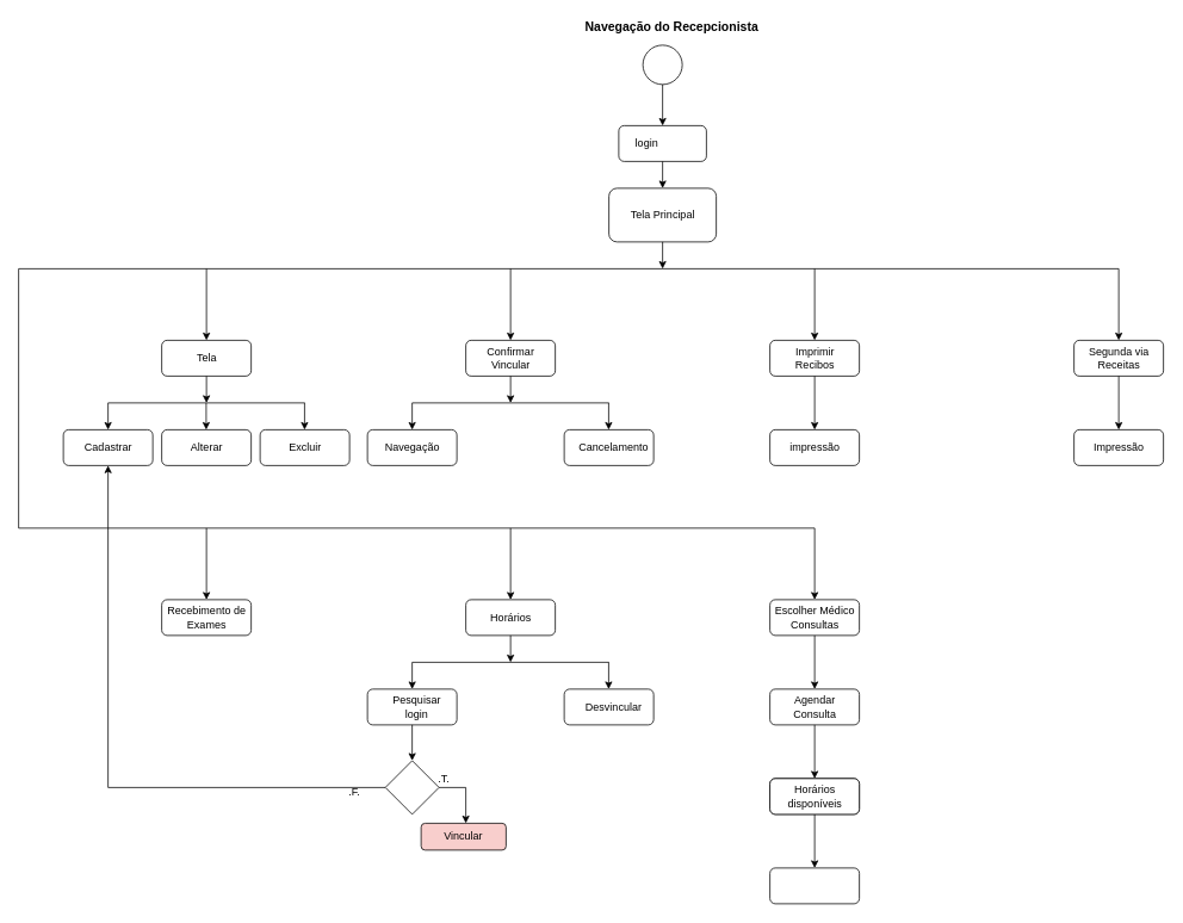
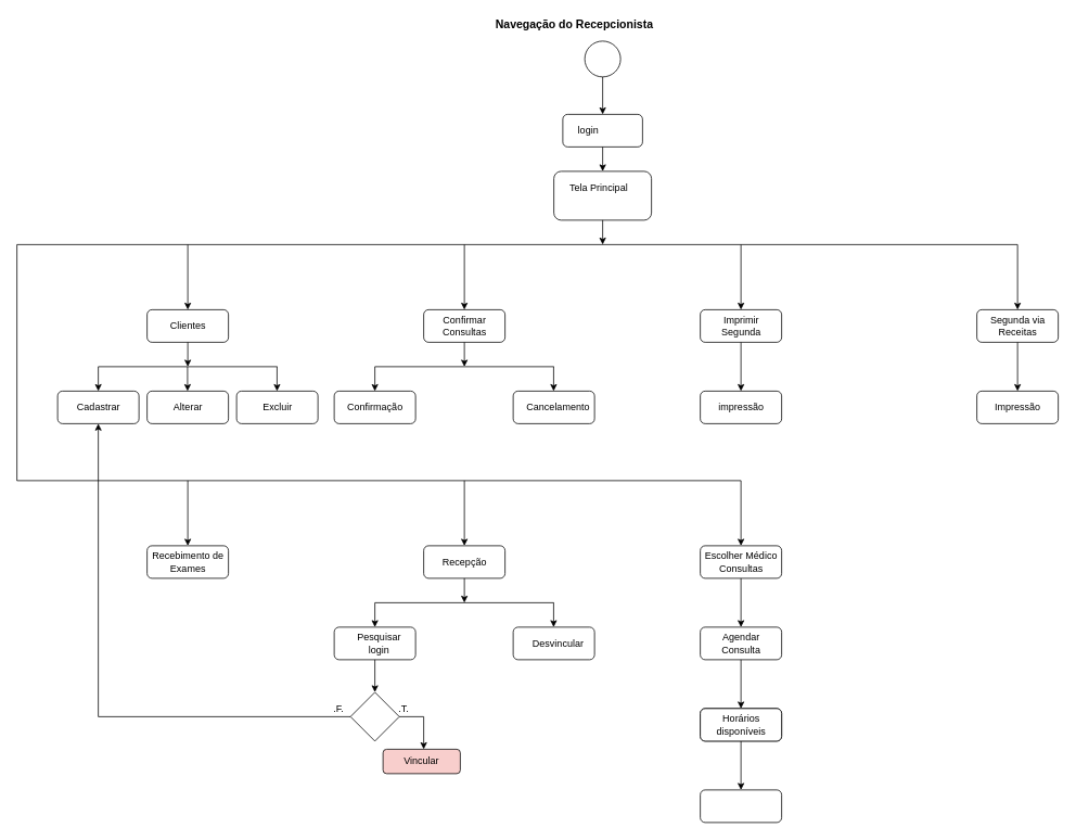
  <mxCell id="0" />
  <mxCell id="1" parent="0" />
  <mxCell id="2" value="" style="ellipse;whiteSpace=wrap;html=1;aspect=fixed;" vertex="1" parent="1"><mxGeometry x="718" y="50" width="44" height="44" as="geometry" /></mxCell>
  <mxCell id="3" value="" style="endArrow=classic;html=1;exitX=0.5;exitY=1;exitDx=0;exitDy=0;entryX=0.5;entryY=0;entryDx=0;entryDy=0;" edge="1" parent="1" source="2" target="4"><mxGeometry width="50" height="50" relative="1" as="geometry"><mxPoint x="620" y="300" as="sourcePoint" /><mxPoint x="632" y="140" as="targetPoint" /></mxGeometry></mxCell>
  <mxCell id="4" value="" style="rounded=1;whiteSpace=wrap;html=1;" vertex="1" parent="1"><mxGeometry x="691" y="140" width="98" height="40" as="geometry" /></mxCell>
  <mxCell id="5" value="" style="endArrow=none;html=1;" edge="1" parent="1"><mxGeometry width="50" height="50" relative="1" as="geometry"><mxPoint x="20" y="300" as="sourcePoint" /><mxPoint x="1250" y="300" as="targetPoint" /></mxGeometry></mxCell>
  <mxCell id="6" value="" style="rounded=1;whiteSpace=wrap;html=1;" vertex="1" parent="1"><mxGeometry x="680" y="210" width="120" height="60" as="geometry" /></mxCell>
  <mxCell id="7" value="" style="endArrow=classic;html=1;" edge="1" parent="1"><mxGeometry width="50" height="50" relative="1" as="geometry"><mxPoint x="230" y="300" as="sourcePoint" /><mxPoint x="230" y="380" as="targetPoint" /></mxGeometry></mxCell>
  <mxCell id="8" value="" style="rounded=1;whiteSpace=wrap;html=1;" vertex="1" parent="1"><mxGeometry x="180" y="380" width="100" height="40" as="geometry" /></mxCell>
- <mxCell id="9" value="Tela" style="text;html=1;align=center;verticalAlign=middle;resizable=0;points=[];autosize=1;" vertex="1" parent="1"><mxGeometry x="200" y="390" width="60" height="20" as="geometry" /></mxCell>
+ <mxCell id="9" value="Clientes" style="text;html=1;align=center;verticalAlign=middle;resizable=0;points=[];autosize=1;" vertex="1" parent="1"><mxGeometry x="200" y="390" width="60" height="20" as="geometry" /></mxCell>
  <mxCell id="10" value="" style="endArrow=classic;html=1;exitX=0.5;exitY=1;exitDx=0;exitDy=0;" edge="1" parent="1" source="8"><mxGeometry width="50" height="50" relative="1" as="geometry"><mxPoint x="220" y="470" as="sourcePoint" /><mxPoint x="230" y="450" as="targetPoint" /></mxGeometry></mxCell>
  <mxCell id="11" value="" style="endArrow=none;html=1;" edge="1" parent="1"><mxGeometry width="50" height="50" relative="1" as="geometry"><mxPoint x="120" y="450" as="sourcePoint" /><mxPoint x="340" y="450" as="targetPoint" /></mxGeometry></mxCell>
  <mxCell id="12" value="" style="endArrow=classic;html=1;" edge="1" parent="1"><mxGeometry width="50" height="50" relative="1" as="geometry"><mxPoint x="120" y="450" as="sourcePoint" /><mxPoint x="120" y="480" as="targetPoint" /></mxGeometry></mxCell>
  <mxCell id="13" value="" style="rounded=1;whiteSpace=wrap;html=1;" vertex="1" parent="1"><mxGeometry x="70" y="480" width="100" height="40" as="geometry" /></mxCell>
  <mxCell id="14" value="" style="endArrow=classic;html=1;" edge="1" parent="1"><mxGeometry width="50" height="50" relative="1" as="geometry"><mxPoint x="229.71" y="450" as="sourcePoint" /><mxPoint x="229.71" y="480" as="targetPoint" /></mxGeometry></mxCell>
  <mxCell id="15" value="" style="endArrow=classic;html=1;" edge="1" parent="1"><mxGeometry width="50" height="50" relative="1" as="geometry"><mxPoint x="339.71" y="450" as="sourcePoint" /><mxPoint x="339.71" y="480" as="targetPoint" /></mxGeometry></mxCell>
  <mxCell id="16" value="" style="rounded=1;whiteSpace=wrap;html=1;" vertex="1" parent="1"><mxGeometry x="180" y="480" width="100" height="40" as="geometry" /></mxCell>
  <mxCell id="17" value="" style="rounded=1;whiteSpace=wrap;html=1;" vertex="1" parent="1"><mxGeometry x="290" y="480" width="100" height="40" as="geometry" /></mxCell>
  <mxCell id="18" value="Cadastrar" style="text;html=1;align=center;verticalAlign=middle;resizable=0;points=[];autosize=1;" vertex="1" parent="1"><mxGeometry x="85" y="490" width="70" height="20" as="geometry" /></mxCell>
  <mxCell id="19" value="Alterar" style="text;html=1;align=center;verticalAlign=middle;resizable=0;points=[];autosize=1;" vertex="1" parent="1"><mxGeometry x="205" y="490" width="50" height="20" as="geometry" /></mxCell>
  <mxCell id="20" value="Excluir" style="text;html=1;align=center;verticalAlign=middle;resizable=0;points=[];autosize=1;" vertex="1" parent="1"><mxGeometry x="315" y="490" width="50" height="20" as="geometry" /></mxCell>
  <mxCell id="21" value="" style="endArrow=classic;html=1;" edge="1" parent="1"><mxGeometry width="50" height="50" relative="1" as="geometry"><mxPoint x="570" y="300" as="sourcePoint" /><mxPoint x="570" y="380" as="targetPoint" /></mxGeometry></mxCell>
  <mxCell id="22" value="" style="rounded=1;whiteSpace=wrap;html=1;" vertex="1" parent="1"><mxGeometry x="520" y="380" width="100" height="40" as="geometry" /></mxCell>
  <mxCell id="23" value="" style="endArrow=classic;html=1;exitX=0.5;exitY=1;exitDx=0;exitDy=0;" edge="1" parent="1" source="22"><mxGeometry width="50" height="50" relative="1" as="geometry"><mxPoint x="560" y="470" as="sourcePoint" /><mxPoint x="570" y="450" as="targetPoint" /></mxGeometry></mxCell>
  <mxCell id="24" value="" style="endArrow=none;html=1;" edge="1" parent="1"><mxGeometry width="50" height="50" relative="1" as="geometry"><mxPoint x="460" y="450" as="sourcePoint" /><mxPoint x="680" y="450" as="targetPoint" /></mxGeometry></mxCell>
  <mxCell id="25" value="" style="endArrow=classic;html=1;" edge="1" parent="1"><mxGeometry width="50" height="50" relative="1" as="geometry"><mxPoint x="460" y="450" as="sourcePoint" /><mxPoint x="460" y="480" as="targetPoint" /></mxGeometry></mxCell>
  <mxCell id="26" value="" style="rounded=1;whiteSpace=wrap;html=1;" vertex="1" parent="1"><mxGeometry x="410" y="480" width="100" height="40" as="geometry" /></mxCell>
  <mxCell id="27" value="" style="endArrow=classic;html=1;" edge="1" parent="1"><mxGeometry width="50" height="50" relative="1" as="geometry"><mxPoint x="679.71" y="450" as="sourcePoint" /><mxPoint x="679.71" y="480" as="targetPoint" /></mxGeometry></mxCell>
  <mxCell id="28" value="" style="rounded=1;whiteSpace=wrap;html=1;" vertex="1" parent="1"><mxGeometry x="630" y="480" width="100" height="40" as="geometry" /></mxCell>
- <mxCell id="29" value="&lt;div&gt;Confirmar &lt;br&gt;&lt;/div&gt;&lt;div&gt;Vincular&lt;/div&gt;" style="text;html=1;align=center;verticalAlign=middle;resizable=0;points=[];autosize=1;" vertex="1" parent="1"><mxGeometry x="535" y="385" width="70" height="30" as="geometry" /></mxCell>
- <mxCell id="30" value="Navegação" style="text;html=1;align=center;verticalAlign=middle;resizable=0;points=[];autosize=1;" vertex="1" parent="1"><mxGeometry x="415" y="490" width="90" height="20" as="geometry" /></mxCell>
+ <mxCell id="29" value="&lt;div&gt;Confirmar &lt;br&gt;&lt;/div&gt;&lt;div&gt;Consultas&lt;/div&gt;" style="text;html=1;align=center;verticalAlign=middle;resizable=0;points=[];autosize=1;" vertex="1" parent="1"><mxGeometry x="535" y="385" width="70" height="30" as="geometry" /></mxCell>
+ <mxCell id="30" value="Confirmação" style="text;html=1;align=center;verticalAlign=middle;resizable=0;points=[];autosize=1;" vertex="1" parent="1"><mxGeometry x="415" y="490" width="90" height="20" as="geometry" /></mxCell>
  <mxCell id="31" value="Cancelamento" style="text;html=1;align=center;verticalAlign=middle;resizable=0;points=[];autosize=1;" vertex="1" parent="1"><mxGeometry x="635" y="490" width="100" height="20" as="geometry" /></mxCell>
  <mxCell id="32" value="" style="endArrow=classic;html=1;" edge="1" parent="1"><mxGeometry width="50" height="50" relative="1" as="geometry"><mxPoint x="910" y="300" as="sourcePoint" /><mxPoint x="910" y="380" as="targetPoint" /></mxGeometry></mxCell>
  <mxCell id="33" value="" style="rounded=1;whiteSpace=wrap;html=1;" vertex="1" parent="1"><mxGeometry x="860" y="380" width="100" height="40" as="geometry" /></mxCell>
- <mxCell id="34" value="&lt;div&gt;Imprimir&lt;/div&gt;&lt;div&gt;Recibos&lt;br&gt;&lt;/div&gt;" style="text;html=1;align=center;verticalAlign=middle;resizable=0;points=[];autosize=1;" vertex="1" parent="1"><mxGeometry x="880" y="385" width="60" height="30" as="geometry" /></mxCell>
+ <mxCell id="34" value="&lt;div&gt;Imprimir&lt;/div&gt;&lt;div&gt;Segunda&lt;br&gt;&lt;/div&gt;" style="text;html=1;align=center;verticalAlign=middle;resizable=0;points=[];autosize=1;" vertex="1" parent="1"><mxGeometry x="880" y="385" width="60" height="30" as="geometry" /></mxCell>
  <mxCell id="35" value="" style="endArrow=classic;html=1;exitX=0.5;exitY=1;exitDx=0;exitDy=0;entryX=0.5;entryY=0;entryDx=0;entryDy=0;" edge="1" parent="1" source="33" target="36"><mxGeometry width="50" height="50" relative="1" as="geometry"><mxPoint x="900" y="470" as="sourcePoint" /><mxPoint x="910" y="450" as="targetPoint" /></mxGeometry></mxCell>
  <mxCell id="36" value="" style="rounded=1;whiteSpace=wrap;html=1;" vertex="1" parent="1"><mxGeometry x="860" y="480" width="100" height="40" as="geometry" /></mxCell>
  <mxCell id="37" value="impressão" style="text;html=1;align=center;verticalAlign=middle;resizable=0;points=[];autosize=1;" vertex="1" parent="1"><mxGeometry x="870" y="490" width="80" height="20" as="geometry" /></mxCell>
  <mxCell id="38" value="" style="endArrow=classic;html=1;" edge="1" parent="1"><mxGeometry width="50" height="50" relative="1" as="geometry"><mxPoint x="1250" y="300" as="sourcePoint" /><mxPoint x="1250" y="380" as="targetPoint" /></mxGeometry></mxCell>
  <mxCell id="39" value="" style="rounded=1;whiteSpace=wrap;html=1;" vertex="1" parent="1"><mxGeometry x="1200" y="380" width="100" height="40" as="geometry" /></mxCell>
  <mxCell id="40" value="&lt;div&gt;Segunda via&lt;/div&gt;&lt;div&gt;Receitas&lt;br&gt;&lt;/div&gt;" style="text;html=1;align=center;verticalAlign=middle;resizable=0;points=[];autosize=1;" vertex="1" parent="1"><mxGeometry x="1210" y="385" width="80" height="30" as="geometry" /></mxCell>
  <mxCell id="41" value="" style="endArrow=classic;html=1;exitX=0.5;exitY=1;exitDx=0;exitDy=0;entryX=0.5;entryY=0;entryDx=0;entryDy=0;" edge="1" parent="1" source="39" target="42"><mxGeometry width="50" height="50" relative="1" as="geometry"><mxPoint x="1240" y="470" as="sourcePoint" /><mxPoint x="1250" y="450" as="targetPoint" /></mxGeometry></mxCell>
  <mxCell id="42" value="" style="rounded=1;whiteSpace=wrap;html=1;" vertex="1" parent="1"><mxGeometry x="1200" y="480" width="100" height="40" as="geometry" /></mxCell>
  <mxCell id="43" value="Impressão" style="text;html=1;align=center;verticalAlign=middle;resizable=0;points=[];autosize=1;" vertex="1" parent="1"><mxGeometry x="1210" y="490" width="80" height="20" as="geometry" /></mxCell>
  <mxCell id="44" value="" style="endArrow=classic;html=1;entryX=0.5;entryY=0;entryDx=0;entryDy=0;exitX=0.5;exitY=1;exitDx=0;exitDy=0;" edge="1" parent="1" source="4" target="6"><mxGeometry width="50" height="50" relative="1" as="geometry"><mxPoint x="710" y="90" as="sourcePoint" /><mxPoint x="760" y="40" as="targetPoint" /></mxGeometry></mxCell>
  <mxCell id="45" value="" style="endArrow=classic;html=1;exitX=0.5;exitY=1;exitDx=0;exitDy=0;" edge="1" parent="1" source="6"><mxGeometry width="50" height="50" relative="1" as="geometry"><mxPoint x="810" y="160" as="sourcePoint" /><mxPoint x="740" y="300" as="targetPoint" /></mxGeometry></mxCell>
  <mxCell id="46" value="" style="endArrow=none;html=1;" edge="1" parent="1"><mxGeometry width="50" height="50" relative="1" as="geometry"><mxPoint x="20" y="590" as="sourcePoint" /><mxPoint x="20" y="300" as="targetPoint" /></mxGeometry></mxCell>
  <mxCell id="47" value="" style="endArrow=none;html=1;" edge="1" parent="1"><mxGeometry width="50" height="50" relative="1" as="geometry"><mxPoint x="20" y="590" as="sourcePoint" /><mxPoint x="910" y="590" as="targetPoint" /></mxGeometry></mxCell>
  <mxCell id="48" value="" style="endArrow=classic;html=1;" edge="1" parent="1"><mxGeometry width="50" height="50" relative="1" as="geometry"><mxPoint x="230" y="590" as="sourcePoint" /><mxPoint x="230" y="670" as="targetPoint" /></mxGeometry></mxCell>
  <mxCell id="49" value="" style="rounded=1;whiteSpace=wrap;html=1;" vertex="1" parent="1"><mxGeometry x="180" y="670" width="100" height="40" as="geometry" /></mxCell>
  <mxCell id="50" value="&lt;div&gt;Recebimento de&lt;/div&gt;&lt;div&gt;Exames&lt;br&gt;&lt;/div&gt;" style="text;html=1;align=center;verticalAlign=middle;resizable=0;points=[];autosize=1;" vertex="1" parent="1"><mxGeometry x="175" y="675" width="110" height="30" as="geometry" /></mxCell>
  <mxCell id="51" value="" style="endArrow=classic;html=1;" edge="1" parent="1"><mxGeometry width="50" height="50" relative="1" as="geometry"><mxPoint x="570" y="590" as="sourcePoint" /><mxPoint x="570" y="670" as="targetPoint" /></mxGeometry></mxCell>
  <mxCell id="52" value="" style="rounded=1;whiteSpace=wrap;html=1;" vertex="1" parent="1"><mxGeometry x="520" y="670" width="100" height="40" as="geometry" /></mxCell>
  <mxCell id="53" value="" style="endArrow=classic;html=1;exitX=0.5;exitY=1;exitDx=0;exitDy=0;" edge="1" parent="1" source="52"><mxGeometry width="50" height="50" relative="1" as="geometry"><mxPoint x="560" y="760" as="sourcePoint" /><mxPoint x="570" y="740" as="targetPoint" /></mxGeometry></mxCell>
  <mxCell id="54" value="" style="endArrow=none;html=1;" edge="1" parent="1"><mxGeometry width="50" height="50" relative="1" as="geometry"><mxPoint x="460" y="740" as="sourcePoint" /><mxPoint x="680" y="740" as="targetPoint" /></mxGeometry></mxCell>
  <mxCell id="55" value="" style="endArrow=classic;html=1;" edge="1" parent="1"><mxGeometry width="50" height="50" relative="1" as="geometry"><mxPoint x="460" y="740" as="sourcePoint" /><mxPoint x="460" y="770" as="targetPoint" /></mxGeometry></mxCell>
  <mxCell id="56" value="" style="rounded=1;whiteSpace=wrap;html=1;" vertex="1" parent="1"><mxGeometry x="410" y="770" width="100" height="40" as="geometry" /></mxCell>
  <mxCell id="57" value="" style="endArrow=classic;html=1;" edge="1" parent="1"><mxGeometry width="50" height="50" relative="1" as="geometry"><mxPoint x="679.71" y="740" as="sourcePoint" /><mxPoint x="679.71" y="770" as="targetPoint" /></mxGeometry></mxCell>
  <mxCell id="58" value="" style="rounded=1;whiteSpace=wrap;html=1;" vertex="1" parent="1"><mxGeometry x="630" y="770" width="100" height="40" as="geometry" /></mxCell>
- <mxCell id="59" value="Horários" style="text;html=1;align=center;verticalAlign=middle;resizable=0;points=[];autosize=1;" vertex="1" parent="1"><mxGeometry x="535" y="680" width="70" height="20" as="geometry" /></mxCell>
+ <mxCell id="59" value="Recepção" style="text;html=1;align=center;verticalAlign=middle;resizable=0;points=[];autosize=1;" vertex="1" parent="1"><mxGeometry x="535" y="680" width="70" height="20" as="geometry" /></mxCell>
  <mxCell id="60" value="&lt;div&gt;Pesquisar &lt;br&gt;&lt;/div&gt;&lt;div&gt;login&lt;br&gt;&lt;/div&gt;" style="text;html=1;align=center;verticalAlign=middle;resizable=0;points=[];autosize=1;" vertex="1" parent="1"><mxGeometry x="430" y="775" width="70" height="30" as="geometry" /></mxCell>
  <mxCell id="61" value="Desvincular" style="text;html=1;align=center;verticalAlign=middle;resizable=0;points=[];autosize=1;" vertex="1" parent="1"><mxGeometry x="645" y="780" width="80" height="20" as="geometry" /></mxCell>
  <mxCell id="62" value="" style="endArrow=classic;html=1;" edge="1" parent="1"><mxGeometry width="50" height="50" relative="1" as="geometry"><mxPoint x="910" y="590" as="sourcePoint" /><mxPoint x="910" y="670" as="targetPoint" /></mxGeometry></mxCell>
  <mxCell id="63" value="" style="rounded=1;whiteSpace=wrap;html=1;" vertex="1" parent="1"><mxGeometry x="860" y="670" width="100" height="40" as="geometry" /></mxCell>
  <mxCell id="64" value="&lt;div&gt;Escolher Médico&lt;/div&gt;&lt;div&gt;Consultas&lt;br&gt;&lt;/div&gt;" style="text;html=1;align=center;verticalAlign=middle;resizable=0;points=[];autosize=1;" vertex="1" parent="1"><mxGeometry x="855" y="675" width="110" height="30" as="geometry" /></mxCell>
  <mxCell id="65" value="" style="endArrow=classic;html=1;exitX=0.5;exitY=1;exitDx=0;exitDy=0;entryX=0.5;entryY=0;entryDx=0;entryDy=0;" edge="1" parent="1" source="63" target="66"><mxGeometry width="50" height="50" relative="1" as="geometry"><mxPoint x="900" y="760" as="sourcePoint" /><mxPoint x="910" y="740" as="targetPoint" /></mxGeometry></mxCell>
  <mxCell id="66" value="" style="rounded=1;whiteSpace=wrap;html=1;" vertex="1" parent="1"><mxGeometry x="860" y="770" width="100" height="40" as="geometry" /></mxCell>
  <mxCell id="67" value="&lt;div&gt;Agendar&lt;/div&gt;&lt;div&gt;Consulta&lt;br&gt;&lt;/div&gt;" style="text;html=1;align=center;verticalAlign=middle;resizable=0;points=[];autosize=1;" vertex="1" parent="1"><mxGeometry x="875" y="775" width="70" height="30" as="geometry" /></mxCell>
  <mxCell id="68" value="login" style="text;html=1;align=center;verticalAlign=middle;resizable=0;points=[];autosize=1;" vertex="1" parent="1"><mxGeometry x="702" y="150" width="40" height="20" as="geometry" /></mxCell>
- <mxCell id="69" value="Tela Principal" style="text;html=1;align=center;verticalAlign=middle;resizable=0;points=[];autosize=1;" vertex="1" parent="1"><mxGeometry x="695" y="230" width="90" height="20" as="geometry" /></mxCell>
- <mxCell id="70" value="&lt;font style=&quot;font-size: 14px&quot;&gt;&lt;b&gt;Navegação do Recepcionista&lt;/b&gt;&lt;/font&gt;" style="text;html=1;align=center;verticalAlign=middle;resizable=0;points=[];autosize=1;" vertex="1" parent="1"><mxGeometry x="640" width="220" height="20" as="geometry" y="20" /></mxCell>
+ <mxCell id="69" value="Tela Principal" style="text;html=1;align=center;verticalAlign=middle;resizable=0;points=[];autosize=1;" vertex="1" parent="1"><mxGeometry x="690" y="220" width="90" height="20" as="geometry" /></mxCell>
+ <mxCell id="70" value="&lt;font style=&quot;font-size: 14px&quot;&gt;&lt;b&gt;Navegação do Recepcionista&lt;/b&gt;&lt;/font&gt;" style="text;html=1;align=center;verticalAlign=middle;resizable=0;points=[];autosize=1;" vertex="1" parent="1"><mxGeometry x="595" y="20" width="220" height="20" as="geometry" /></mxCell>
  <mxCell id="71" value="" style="endArrow=classic;html=1;exitX=0.5;exitY=1;exitDx=0;exitDy=0;" edge="1" parent="1" source="56"><mxGeometry width="50" height="50" relative="1" as="geometry"><mxPoint x="450" y="880" as="sourcePoint" /><mxPoint x="460" y="850" as="targetPoint" /></mxGeometry></mxCell>
  <mxCell id="72" style="edgeStyle=orthogonalEdgeStyle;rounded=0;orthogonalLoop=1;jettySize=auto;html=1;entryX=0.5;entryY=1;entryDx=0;entryDy=0;" edge="1" parent="1" source="73" target="13"><mxGeometry relative="1" as="geometry"><mxPoint x="400" y="920" as="targetPoint" /></mxGeometry></mxCell>
  <mxCell id="73" value="" style="rhombus;whiteSpace=wrap;html=1;" vertex="1" parent="1"><mxGeometry x="430" y="850" width="60" height="60" as="geometry" /></mxCell>
  <mxCell id="74" value="" style="endArrow=none;html=1;exitX=1;exitY=0.5;exitDx=0;exitDy=0;" edge="1" parent="1" source="73"><mxGeometry width="50" height="50" relative="1" as="geometry"><mxPoint x="670" y="800" as="sourcePoint" /><mxPoint x="520" y="880" as="targetPoint" /></mxGeometry></mxCell>
  <mxCell id="75" value="" style="endArrow=classic;html=1;" edge="1" parent="1"><mxGeometry width="50" height="50" relative="1" as="geometry"><mxPoint x="520" y="880" as="sourcePoint" /><mxPoint x="520" y="920" as="targetPoint" /></mxGeometry></mxCell>
  <mxCell id="76" value="Vincular" style="rounded=1;whiteSpace=wrap;html=1;fillColor=#f8cecc;" vertex="1" parent="1"><mxGeometry x="470" y="920" width="95" height="30" as="geometry" /></mxCell>
- <mxCell id="77" value=".F." style="text;html=1;align=center;verticalAlign=middle;resizable=0;points=[];autosize=1;" vertex="1" parent="1"><mxGeometry x="380" y="875" width="30" height="20" as="geometry" /></mxCell>
+ <mxCell id="77" value=".F." style="text;html=1;align=center;verticalAlign=middle;resizable=0;points=[];autosize=1;" vertex="1" parent="1"><mxGeometry x="400" y="860" width="30" height="20" as="geometry" /></mxCell>
  <mxCell id="78" value=".T." style="text;html=1;align=center;verticalAlign=middle;resizable=0;points=[];autosize=1;" vertex="1" parent="1"><mxGeometry x="480" y="860" width="30" height="20" as="geometry" /></mxCell>
  <mxCell id="79" value="" style="endArrow=classic;html=1;exitX=0.5;exitY=1;exitDx=0;exitDy=0;entryX=0.5;entryY=0;entryDx=0;entryDy=0;" edge="1" parent="1" target="80"><mxGeometry width="50" height="50" relative="1" as="geometry"><mxPoint x="910" y="810" as="sourcePoint" /><mxPoint x="910" y="840" as="targetPoint" /></mxGeometry></mxCell>
  <mxCell id="80" value="" style="rounded=1;whiteSpace=wrap;html=1;" vertex="1" parent="1"><mxGeometry x="860" y="870" width="100" height="40" as="geometry" /></mxCell>
  <mxCell id="81" value="&lt;div&gt;Horários&lt;/div&gt;&lt;div&gt;disponíveis&lt;br&gt;&lt;/div&gt;" style="text;html=1;align=center;verticalAlign=middle;resizable=0;points=[];autosize=1;" vertex="1" parent="1"><mxGeometry x="870" y="875" width="80" height="30" as="geometry" /></mxCell>
  <mxCell id="82" value="" style="endArrow=classic;html=1;exitX=0.5;exitY=1;exitDx=0;exitDy=0;entryX=0.5;entryY=0;entryDx=0;entryDy=0;" edge="1" parent="1" target="83"><mxGeometry width="50" height="50" relative="1" as="geometry"><mxPoint x="910" y="910" as="sourcePoint" /><mxPoint x="910" y="940" as="targetPoint" /></mxGeometry></mxCell>
  <mxCell id="83" value="" style="rounded=1;whiteSpace=wrap;html=1;" vertex="1" parent="1"><mxGeometry x="860" y="970" width="100" height="40" as="geometry" /></mxCell>
  <mxCell id="84" value="" style="rounded=1;whiteSpace=wrap;html=1;" vertex="1" parent="1"><mxGeometry x="860" y="870" width="100" height="40" as="geometry" /></mxCell>
  <mxCell id="85" value="&lt;div&gt;Horários&lt;/div&gt;&lt;div&gt;disponíveis&lt;br&gt;&lt;/div&gt;" style="text;html=1;align=center;verticalAlign=middle;resizable=0;points=[];autosize=1;" vertex="1" parent="1"><mxGeometry x="870" y="875" width="80" height="30" as="geometry" /></mxCell>
